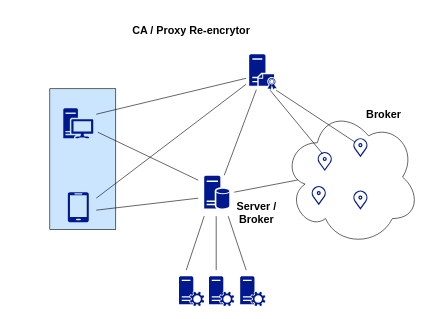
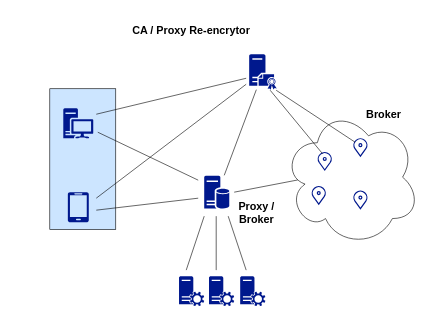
  <mxCell id="0" />
  <mxCell id="1" parent="0" />
  <mxCell id="2" value="" style="rounded=0;whiteSpace=wrap;html=1;rotation=90;fillColor=#CCE5FF;" parent="1" vertex="1"><mxGeometry x="20" y="210" width="235" height="110" as="geometry" /></mxCell>
  <mxCell id="3" value="" style="ellipse;shape=cloud;whiteSpace=wrap;html=1;" parent="1" vertex="1"><mxGeometry x="471.8" y="180" width="227.5" height="230" as="geometry" /></mxCell>
  <mxCell id="4" style="rounded=0;orthogonalLoop=1;jettySize=auto;html=1;endArrow=none;startFill=0;" parent="1" edge="1"><mxGeometry relative="1" as="geometry"><mxPoint x="160" y="190" as="sourcePoint" /><mxPoint x="410" y="130" as="targetPoint" /></mxGeometry></mxCell>
  <mxCell id="5" value="" style="sketch=0;aspect=fixed;pointerEvents=1;shadow=0;dashed=0;html=1;strokeColor=none;labelPosition=center;verticalLabelPosition=bottom;verticalAlign=top;align=center;fillColor=#00188D;shape=mxgraph.mscae.enterprise.workstation_client" parent="1" vertex="1"><mxGeometry x="105" y="180" width="50" height="50" as="geometry" /></mxCell>
  <mxCell id="6" value="" style="sketch=0;aspect=fixed;pointerEvents=1;shadow=0;dashed=0;html=1;strokeColor=none;labelPosition=center;verticalLabelPosition=bottom;verticalAlign=top;align=center;fillColor=#00188D;shape=mxgraph.mscae.enterprise.database_server" parent="1" vertex="1"><mxGeometry x="340" y="292.5" width="41.8" height="55" as="geometry" /></mxCell>
  <mxCell id="7" value="" style="sketch=0;aspect=fixed;pointerEvents=1;shadow=0;dashed=0;html=1;strokeColor=none;labelPosition=center;verticalLabelPosition=bottom;verticalAlign=top;align=center;fillColor=#00188D;shape=mxgraph.azure.mobile" parent="1" vertex="1"><mxGeometry x="112.5" y="320" width="35" height="50" as="geometry" /></mxCell>
  <mxCell id="8" value="" style="html=1;verticalLabelPosition=bottom;align=center;labelBackgroundColor=#ffffff;verticalAlign=top;strokeWidth=2;strokeColor=#00188D;shadow=0;dashed=0;shape=mxgraph.ios7.icons.location;" parent="1" vertex="1"><mxGeometry x="588.5" y="230" width="24" height="30" as="geometry" /></mxCell>
  <mxCell id="9" value="" style="html=1;verticalLabelPosition=bottom;align=center;labelBackgroundColor=#ffffff;verticalAlign=top;strokeWidth=2;strokeColor=#00188D;shadow=0;dashed=0;shape=mxgraph.ios7.icons.location;" parent="1" vertex="1"><mxGeometry x="519" y="310" width="24" height="30" as="geometry" /></mxCell>
  <mxCell id="10" style="rounded=0;orthogonalLoop=1;jettySize=auto;html=1;jumpStyle=none;endArrow=none;startFill=0;" parent="1" edge="1"><mxGeometry relative="1" as="geometry"><mxPoint x="330" y="300" as="sourcePoint" /><mxPoint x="162.5" y="220" as="targetPoint" /></mxGeometry></mxCell>
  <mxCell id="11" style="rounded=0;orthogonalLoop=1;jettySize=auto;html=1;jumpStyle=none;endArrow=none;startFill=0;" parent="1" edge="1"><mxGeometry relative="1" as="geometry"><mxPoint x="330" y="330" as="sourcePoint" /><mxPoint x="160" y="350" as="targetPoint" /></mxGeometry></mxCell>
  <mxCell id="12" style="rounded=0;orthogonalLoop=1;jettySize=auto;html=1;jumpStyle=none;endArrow=none;startFill=0;exitX=0.107;exitY=0.52;exitDx=0;exitDy=0;exitPerimeter=0;" parent="1" source="3" edge="1"><mxGeometry relative="1" as="geometry"><mxPoint x="470" y="320" as="sourcePoint" /><mxPoint x="390" y="320" as="targetPoint" /></mxGeometry></mxCell>
  <mxCell id="13" value="&lt;h2&gt;Broker&lt;/h2&gt;" style="text;html=1;align=center;verticalAlign=middle;resizable=0;points=[];autosize=1;strokeColor=none;fillColor=none;" parent="1" vertex="1"><mxGeometry x="588.5" y="160" width="100" height="60" as="geometry" /></mxCell>
  <mxCell id="14" value="&lt;h2&gt;CA / Proxy Re-encrytor&lt;/h2&gt;" style="text;html=1;align=center;verticalAlign=middle;resizable=0;points=[];autosize=1;strokeColor=none;fillColor=none;" parent="1" vertex="1"><mxGeometry x="208" y="20" width="220" height="60" as="geometry" /></mxCell>
  <mxCell id="15" value="" style="sketch=0;pointerEvents=1;shadow=0;dashed=0;html=1;strokeColor=none;labelPosition=center;verticalLabelPosition=bottom;verticalAlign=top;align=center;fillColor=#00188D;shape=mxgraph.mscae.system_center.roles" parent="1" vertex="1"><mxGeometry x="400" y="460" width="42" height="50" as="geometry" /></mxCell>
  <mxCell id="16" value="" style="sketch=0;pointerEvents=1;shadow=0;dashed=0;html=1;strokeColor=none;labelPosition=center;verticalLabelPosition=bottom;verticalAlign=top;align=center;fillColor=#00188D;shape=mxgraph.mscae.system_center.roles" parent="1" vertex="1"><mxGeometry x="348" y="460" width="42" height="50" as="geometry" /></mxCell>
  <mxCell id="17" value="" style="sketch=0;pointerEvents=1;shadow=0;dashed=0;html=1;strokeColor=none;labelPosition=center;verticalLabelPosition=bottom;verticalAlign=top;align=center;fillColor=#00188D;shape=mxgraph.mscae.system_center.roles" parent="1" vertex="1"><mxGeometry x="298" y="460" width="42" height="50" as="geometry" /></mxCell>
  <mxCell id="18" style="rounded=0;orthogonalLoop=1;jettySize=auto;html=1;jumpStyle=none;endArrow=none;startFill=0;" parent="1" edge="1"><mxGeometry relative="1" as="geometry"><mxPoint x="340" y="360" as="sourcePoint" /><mxPoint x="310" y="450" as="targetPoint" /></mxGeometry></mxCell>
  <mxCell id="19" style="rounded=0;orthogonalLoop=1;jettySize=auto;html=1;jumpStyle=none;endArrow=none;startFill=0;" parent="1" edge="1"><mxGeometry relative="1" as="geometry"><mxPoint x="360" y="360" as="sourcePoint" /><mxPoint x="360" y="450" as="targetPoint" /></mxGeometry></mxCell>
  <mxCell id="20" style="rounded=0;orthogonalLoop=1;jettySize=auto;html=1;jumpStyle=none;endArrow=none;startFill=0;" parent="1" edge="1"><mxGeometry relative="1" as="geometry"><mxPoint x="380" y="360" as="sourcePoint" /><mxPoint x="410" y="450" as="targetPoint" /></mxGeometry></mxCell>
  <mxCell id="21" value="" style="sketch=0;pointerEvents=1;shadow=0;dashed=0;html=1;strokeColor=none;fillColor=#00188D;labelPosition=center;verticalLabelPosition=bottom;verticalAlign=top;outlineConnect=0;align=center;shape=mxgraph.office.servers.certificate_authority;" parent="1" vertex="1"><mxGeometry x="415" y="90" width="46" height="59" as="geometry" /></mxCell>
  <mxCell id="22" value="" style="html=1;verticalLabelPosition=bottom;align=center;labelBackgroundColor=#ffffff;verticalAlign=top;strokeWidth=2;strokeColor=#00188D;shadow=0;dashed=0;shape=mxgraph.ios7.icons.location;" parent="1" vertex="1"><mxGeometry x="529" y="253" width="24" height="30" as="geometry" /></mxCell>
  <mxCell id="23" value="" style="html=1;verticalLabelPosition=bottom;align=center;labelBackgroundColor=#ffffff;verticalAlign=top;strokeWidth=2;strokeColor=#00188D;shadow=0;dashed=0;shape=mxgraph.ios7.icons.location;" parent="1" vertex="1"><mxGeometry x="588.5" y="317.5" width="24" height="30" as="geometry" /></mxCell>
  <mxCell id="24" style="rounded=0;orthogonalLoop=1;jettySize=auto;html=1;entryX=0.799;entryY=-0.011;entryDx=0;entryDy=0;entryPerimeter=0;endArrow=none;startFill=0;" parent="1" source="21" target="6" edge="1"><mxGeometry relative="1" as="geometry" /></mxCell>
  <mxCell id="25" style="rounded=0;orthogonalLoop=1;jettySize=auto;html=1;endArrow=none;startFill=0;entryX=0.133;entryY=0.222;entryDx=0;entryDy=0;entryPerimeter=0;" parent="1" target="8" edge="1"><mxGeometry relative="1" as="geometry"><mxPoint x="460" y="150" as="sourcePoint" /><mxPoint x="570" y="270" as="targetPoint" /></mxGeometry></mxCell>
  <mxCell id="26" style="rounded=0;orthogonalLoop=1;jettySize=auto;html=1;endArrow=none;startFill=0;" parent="1" edge="1"><mxGeometry relative="1" as="geometry"><mxPoint x="410" y="140" as="sourcePoint" /><mxPoint x="160" y="330" as="targetPoint" /></mxGeometry></mxCell>
  <mxCell id="27" style="rounded=0;orthogonalLoop=1;jettySize=auto;html=1;entryX=0.341;entryY=0.09;entryDx=0;entryDy=0;entryPerimeter=0;endArrow=none;startFill=0;" parent="1" target="22" edge="1"><mxGeometry relative="1" as="geometry"><mxPoint x="450" y="150" as="sourcePoint" /></mxGeometry></mxCell>
- <mxCell id="28" value="&lt;h2&gt;Server /&lt;br&gt;Broker&lt;/h2&gt;" style="text;html=1;align=center;verticalAlign=middle;resizable=0;points=[];autosize=1;strokeColor=none;fillColor=none;" vertex="1" parent="1"><mxGeometry x="381.8" y="310" width="90" height="90" as="geometry" /></mxCell>
+ <mxCell id="28" value="&lt;h2&gt;Proxy /&lt;br&gt;Broker&lt;/h2&gt;" style="text;html=1;align=center;verticalAlign=middle;resizable=0;points=[];autosize=1;strokeColor=none;fillColor=none;" vertex="1" parent="1"><mxGeometry x="381.8" y="310" width="90" height="90" as="geometry" /></mxCell>
